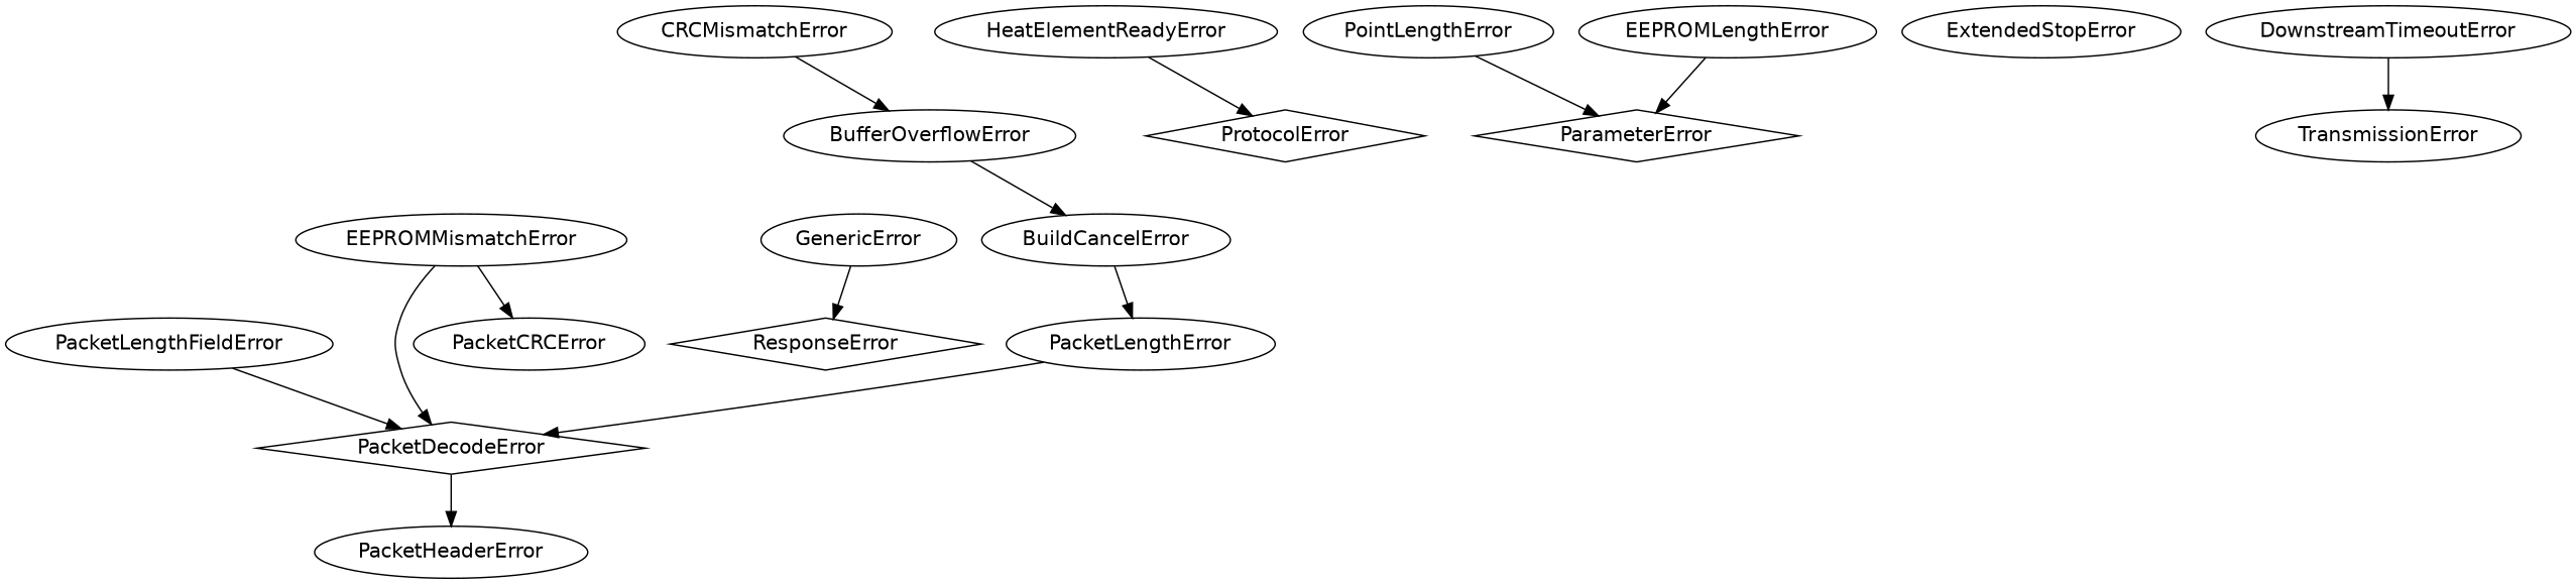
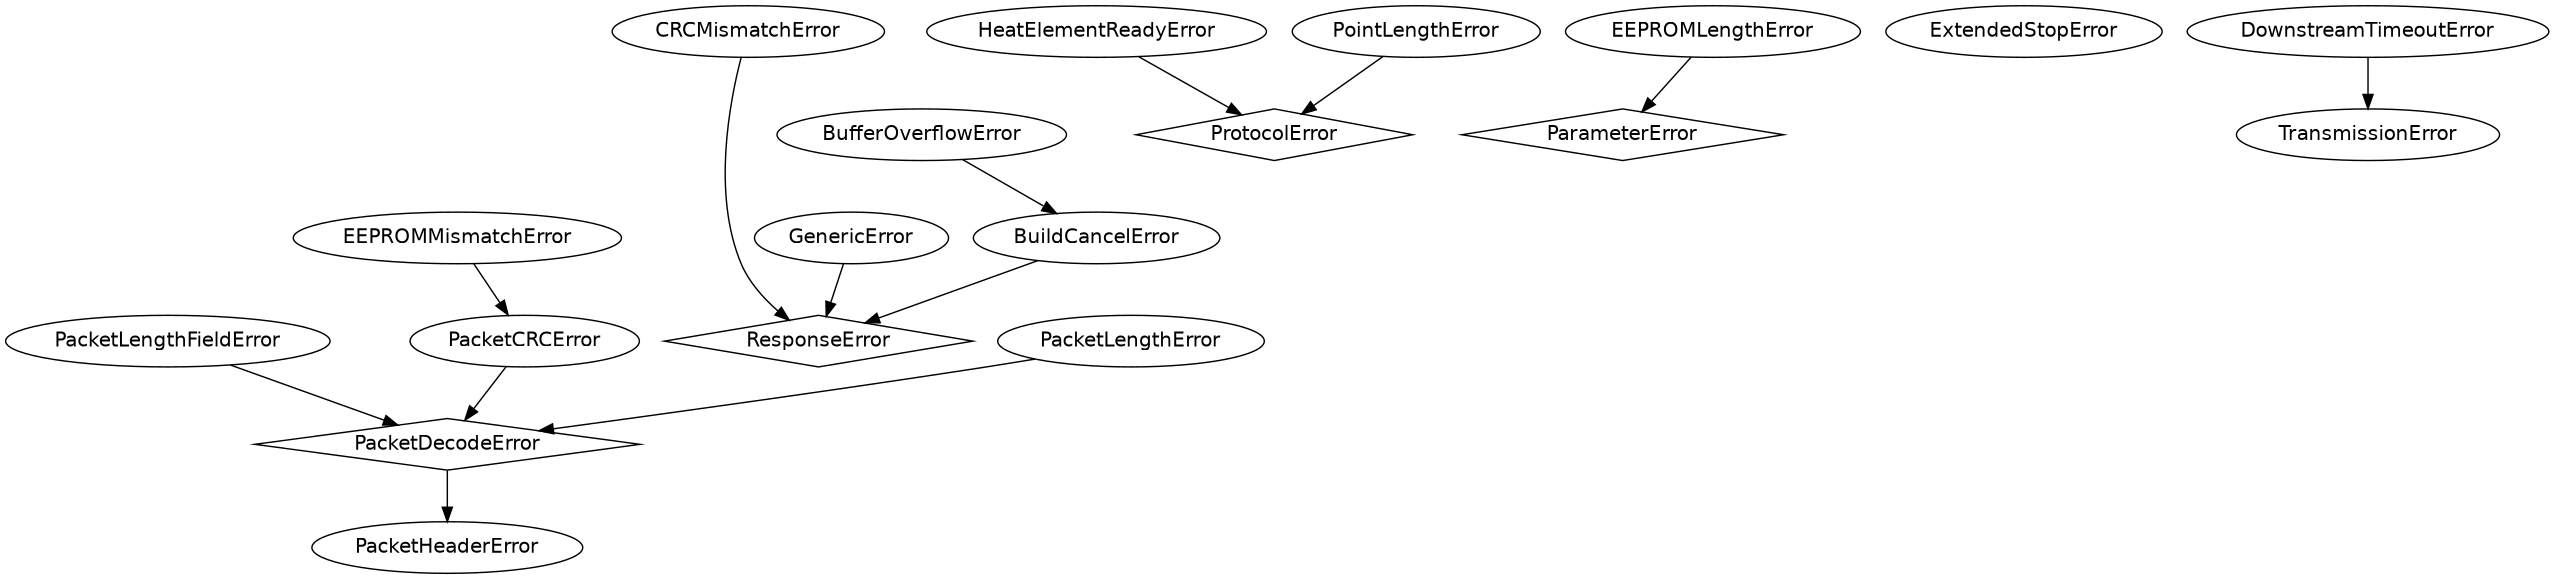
  digraph {
    fontname="DejaVu Sans"
    rankdir=TB
    node [fontname="DejaVu Sans"]
    edge [fontcolor=Red fontname="DejaVu Sans" fontsize=16]
    ResponseError [shape=diamond]
    PacketDecodeError [shape=diamond]
    PacketHeaderError
    ProtocolError [shape=diamond]
    ParameterError [shape=diamond]
    ExtendedStopError
    BufferOverflowError
    BuildCancelError
    GenericError
    CRCMismatchError
    DownstreamTimeoutError
    TransmissionError
    PacketLengthError
    PacketLengthFieldError
    PacketCRCError
    HeatElementReadyError
    EEPROMMismatchError
    EEPROMLengthError
    PointLengthError
    PacketDecodeError -> PacketHeaderError
    BufferOverflowError -> BuildCancelError
-   BuildCancelError -> PacketLengthError
+   BuildCancelError -> ResponseError
    GenericError -> ResponseError
-   CRCMismatchError -> BufferOverflowError
+   CRCMismatchError -> ResponseError
    DownstreamTimeoutError -> TransmissionError
    PacketLengthError -> PacketDecodeError
    PacketLengthFieldError -> PacketDecodeError
-   EEPROMMismatchError -> PacketDecodeError
+   PacketCRCError -> PacketDecodeError
    HeatElementReadyError -> ProtocolError
    EEPROMMismatchError -> PacketCRCError
    EEPROMLengthError -> ParameterError
-   PointLengthError -> ParameterError
+   PointLengthError -> ProtocolError
  }
